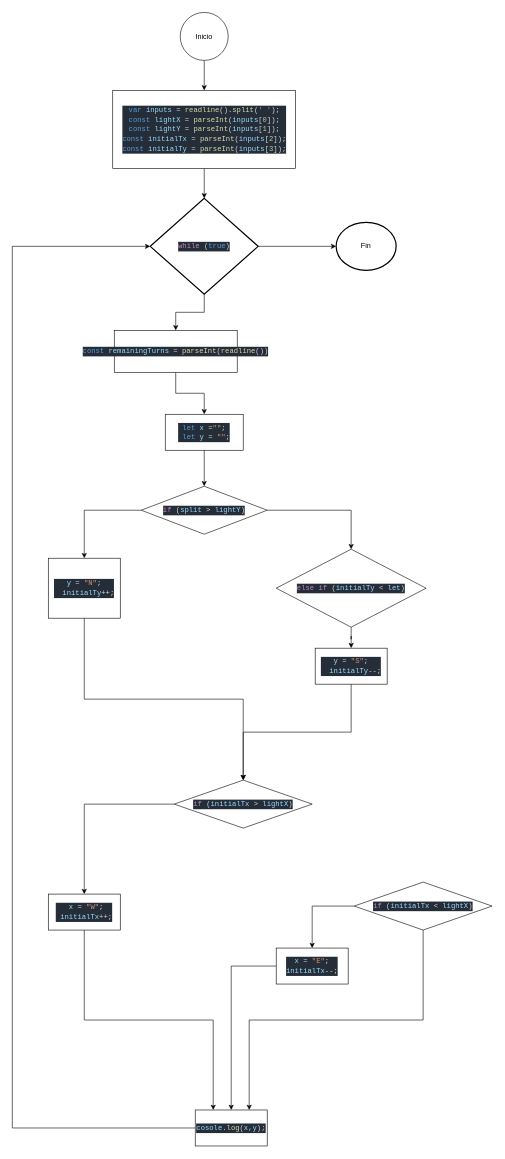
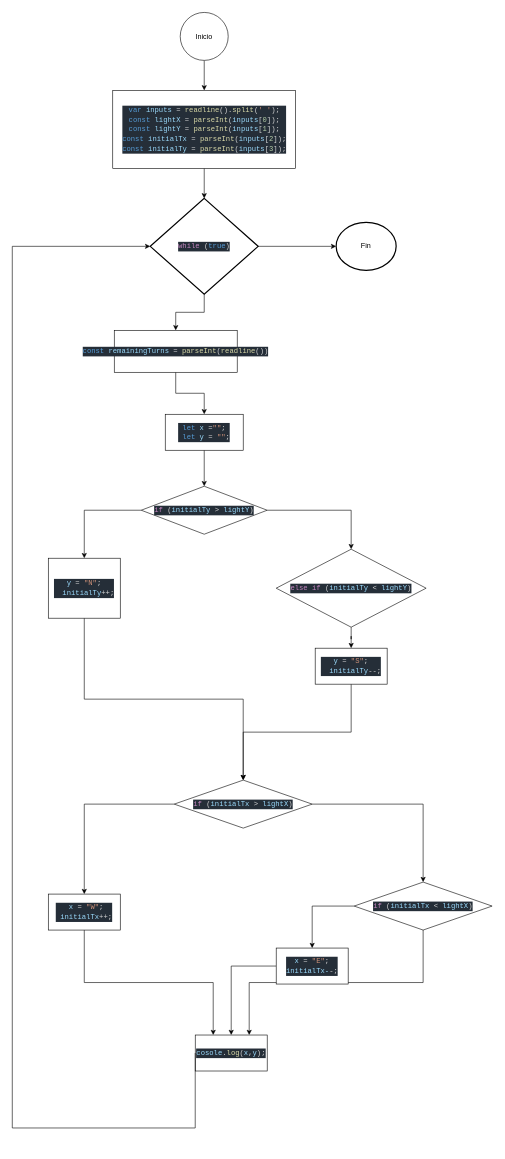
  <mxCell id="0" />
  <mxCell id="1" parent="0" />
  <mxCell id="2" value="" style="edgeStyle=orthogonalEdgeStyle;rounded=0;orthogonalLoop=1;jettySize=auto;html=1;" edge="1" parent="1" source="3" target="5"><mxGeometry relative="1" as="geometry" /></mxCell>
  <mxCell id="3" value="Inicio" style="ellipse;whiteSpace=wrap;html=1;aspect=fixed;" vertex="1" parent="1"><mxGeometry x="300" y="20" width="80" height="80" as="geometry" /></mxCell>
  <mxCell id="4" value="" style="edgeStyle=orthogonalEdgeStyle;rounded=0;orthogonalLoop=1;jettySize=auto;html=1;" edge="1" parent="1" source="5" target="8"><mxGeometry relative="1" as="geometry" /></mxCell>
  <mxCell id="5" value="&lt;br&gt;&lt;div style=&quot;color: #d4d4d4;background-color: #252e38;font-family: Consolas, 'Courier New', monospace;font-weight: normal;font-size: 12px;line-height: 16px;white-space: pre;&quot;&gt;&lt;div&gt;&lt;span style=&quot;color: #569cd6;&quot;&gt;var&lt;/span&gt;&lt;span style=&quot;color: #d4d4d4;&quot;&gt; &lt;/span&gt;&lt;span style=&quot;color: #9cdcfe;&quot;&gt;inputs&lt;/span&gt;&lt;span style=&quot;color: #d4d4d4;&quot;&gt; = &lt;/span&gt;&lt;span style=&quot;color: #dcdcaa;&quot;&gt;readline&lt;/span&gt;&lt;span style=&quot;color: #d4d4d4;&quot;&gt;().&lt;/span&gt;&lt;span style=&quot;color: #dcdcaa;&quot;&gt;split&lt;/span&gt;&lt;span style=&quot;color: #d4d4d4;&quot;&gt;(&lt;/span&gt;&lt;span style=&quot;color: #ce9178;&quot;&gt;' '&lt;/span&gt;&lt;span style=&quot;color: #d4d4d4;&quot;&gt;);&lt;/span&gt;&lt;/div&gt;&lt;div&gt;&lt;span style=&quot;color: #569cd6;&quot;&gt;const&lt;/span&gt;&lt;span style=&quot;color: #d4d4d4;&quot;&gt; &lt;/span&gt;&lt;span style=&quot;color: #9cdcfe;&quot;&gt;lightX&lt;/span&gt;&lt;span style=&quot;color: #d4d4d4;&quot;&gt; = &lt;/span&gt;&lt;span style=&quot;color: #dcdcaa;&quot;&gt;parseInt&lt;/span&gt;&lt;span style=&quot;color: #d4d4d4;&quot;&gt;(&lt;/span&gt;&lt;span style=&quot;color: #9cdcfe;&quot;&gt;inputs&lt;/span&gt;&lt;span style=&quot;color: #d4d4d4;&quot;&gt;[&lt;/span&gt;&lt;span style=&quot;color: #b5cea8;&quot;&gt;0&lt;/span&gt;&lt;span style=&quot;color: #d4d4d4;&quot;&gt;]);&lt;/span&gt;&lt;/div&gt;&lt;div&gt;&lt;span style=&quot;color: #569cd6;&quot;&gt;const&lt;/span&gt;&lt;span style=&quot;color: #d4d4d4;&quot;&gt; &lt;/span&gt;&lt;span style=&quot;color: #9cdcfe;&quot;&gt;lightY&lt;/span&gt;&lt;span style=&quot;color: #d4d4d4;&quot;&gt; = &lt;/span&gt;&lt;span style=&quot;color: #dcdcaa;&quot;&gt;parseInt&lt;/span&gt;&lt;span style=&quot;color: #d4d4d4;&quot;&gt;(&lt;/span&gt;&lt;span style=&quot;color: #9cdcfe;&quot;&gt;inputs&lt;/span&gt;&lt;span style=&quot;color: #d4d4d4;&quot;&gt;[&lt;/span&gt;&lt;span style=&quot;color: #b5cea8;&quot;&gt;1&lt;/span&gt;&lt;span style=&quot;color: #d4d4d4;&quot;&gt;]);&lt;/span&gt;&lt;/div&gt;&lt;div&gt;&lt;span style=&quot;color: #569cd6;&quot;&gt;const&lt;/span&gt;&lt;span style=&quot;color: #d4d4d4;&quot;&gt; &lt;/span&gt;&lt;span style=&quot;color: #9cdcfe;&quot;&gt;initialTx&lt;/span&gt;&lt;span style=&quot;color: #d4d4d4;&quot;&gt; = &lt;/span&gt;&lt;span style=&quot;color: #dcdcaa;&quot;&gt;parseInt&lt;/span&gt;&lt;span style=&quot;color: #d4d4d4;&quot;&gt;(&lt;/span&gt;&lt;span style=&quot;color: #9cdcfe;&quot;&gt;inputs&lt;/span&gt;&lt;span style=&quot;color: #d4d4d4;&quot;&gt;[&lt;/span&gt;&lt;span style=&quot;color: #b5cea8;&quot;&gt;2&lt;/span&gt;&lt;span style=&quot;color: #d4d4d4;&quot;&gt;]);&lt;/span&gt;&lt;/div&gt;&lt;div&gt;&lt;span style=&quot;color: #569cd6;&quot;&gt;const&lt;/span&gt;&lt;span style=&quot;color: #d4d4d4;&quot;&gt; &lt;/span&gt;&lt;span style=&quot;color: #9cdcfe;&quot;&gt;initialTy&lt;/span&gt;&lt;span style=&quot;color: #d4d4d4;&quot;&gt; = &lt;/span&gt;&lt;span style=&quot;color: #dcdcaa;&quot;&gt;parseInt&lt;/span&gt;&lt;span style=&quot;color: #d4d4d4;&quot;&gt;(&lt;/span&gt;&lt;span style=&quot;color: #9cdcfe;&quot;&gt;inputs&lt;/span&gt;&lt;span style=&quot;color: #d4d4d4;&quot;&gt;[&lt;/span&gt;&lt;span style=&quot;color: #b5cea8;&quot;&gt;3&lt;/span&gt;&lt;span style=&quot;color: #d4d4d4;&quot;&gt;]);&lt;/span&gt;&lt;/div&gt;&lt;/div&gt;&lt;div&gt;&lt;br/&gt;&lt;/div&gt;" style="rounded=0;whiteSpace=wrap;html=1;" vertex="1" parent="1"><mxGeometry x="187.5" y="150" width="305" height="130" as="geometry" /></mxCell>
  <mxCell id="6" value="" style="edgeStyle=orthogonalEdgeStyle;rounded=0;orthogonalLoop=1;jettySize=auto;html=1;" edge="1" parent="1" source="8" target="10"><mxGeometry relative="1" as="geometry" /></mxCell>
  <mxCell id="7" value="" style="edgeStyle=orthogonalEdgeStyle;rounded=0;orthogonalLoop=1;jettySize=auto;html=1;" edge="1" parent="1" source="8" target="34"><mxGeometry relative="1" as="geometry" /></mxCell>
  <mxCell id="8" value="&lt;div style=&quot;color: rgb(212, 212, 212); background-color: rgb(37, 46, 56); font-family: Consolas, &amp;quot;Courier New&amp;quot;, monospace; line-height: 16px; white-space: pre;&quot;&gt;&lt;span style=&quot;color: #c586c0;&quot;&gt;while&lt;/span&gt; (&lt;span style=&quot;color: #569cd6;&quot;&gt;true&lt;/span&gt;)&lt;/div&gt;" style="strokeWidth=2;html=1;shape=mxgraph.flowchart.decision;whiteSpace=wrap;" vertex="1" parent="1"><mxGeometry x="250" y="330" width="180" height="160" as="geometry" /></mxCell>
  <mxCell id="9" value="" style="edgeStyle=orthogonalEdgeStyle;rounded=0;orthogonalLoop=1;jettySize=auto;html=1;" edge="1" parent="1" source="10" target="12"><mxGeometry relative="1" as="geometry" /></mxCell>
  <mxCell id="10" value="&lt;div style=&quot;color: #d4d4d4;background-color: #252e38;font-family: Consolas, 'Courier New', monospace;font-weight: normal;font-size: 12px;line-height: 16px;white-space: pre;&quot;&gt;&lt;div&gt;&lt;span style=&quot;color: #569cd6;&quot;&gt;const&lt;/span&gt;&lt;span style=&quot;color: #d4d4d4;&quot;&gt; &lt;/span&gt;&lt;span style=&quot;color: #9cdcfe;&quot;&gt;remainingTurns&lt;/span&gt;&lt;span style=&quot;color: #d4d4d4;&quot;&gt; = &lt;/span&gt;&lt;span style=&quot;color: #dcdcaa;&quot;&gt;parseInt&lt;/span&gt;&lt;span style=&quot;color: #d4d4d4;&quot;&gt;(&lt;/span&gt;&lt;span style=&quot;color: #dcdcaa;&quot;&gt;readline&lt;/span&gt;&lt;span style=&quot;color: #d4d4d4;&quot;&gt;())&lt;/span&gt;&lt;/div&gt;&lt;/div&gt;" style="rounded=0;whiteSpace=wrap;html=1;" vertex="1" parent="1"><mxGeometry x="190" y="550" width="205" height="70" as="geometry" /></mxCell>
  <mxCell id="11" value="" style="edgeStyle=orthogonalEdgeStyle;rounded=0;orthogonalLoop=1;jettySize=auto;html=1;" edge="1" parent="1" source="12" target="15"><mxGeometry relative="1" as="geometry" /></mxCell>
  <mxCell id="12" value="&lt;div style=&quot;color: rgb(212, 212, 212); background-color: rgb(37, 46, 56); font-family: Consolas, &amp;quot;Courier New&amp;quot;, monospace; line-height: 16px; white-space: pre;&quot;&gt;&lt;div&gt;&lt;span style=&quot;color: #569cd6;&quot;&gt;let&lt;/span&gt; &lt;span style=&quot;color: #9cdcfe;&quot;&gt;x&lt;/span&gt; =&lt;span style=&quot;color: #ce9178;&quot;&gt;&quot;&quot;&lt;/span&gt;;&lt;/div&gt;&lt;div&gt;&amp;nbsp;&lt;span style=&quot;color: #569cd6;&quot;&gt;let&lt;/span&gt; &lt;span style=&quot;color: #9cdcfe;&quot;&gt;y&lt;/span&gt; = &lt;span style=&quot;color: #ce9178;&quot;&gt;&quot;&quot;&lt;/span&gt;;&lt;/div&gt;&lt;/div&gt;" style="rounded=0;whiteSpace=wrap;html=1;" vertex="1" parent="1"><mxGeometry x="275" y="690" width="130" height="60" as="geometry" /></mxCell>
  <mxCell id="13" value="" style="edgeStyle=orthogonalEdgeStyle;rounded=0;orthogonalLoop=1;jettySize=auto;html=1;" edge="1" parent="1" source="15" target="17"><mxGeometry relative="1" as="geometry" /></mxCell>
  <mxCell id="14" value="" style="edgeStyle=orthogonalEdgeStyle;rounded=0;orthogonalLoop=1;jettySize=auto;html=1;" edge="1" parent="1" source="15" target="19"><mxGeometry relative="1" as="geometry" /></mxCell>
- <mxCell id="15" value="&lt;div style=&quot;color: rgb(212, 212, 212); background-color: rgb(37, 46, 56); font-family: Consolas, &amp;quot;Courier New&amp;quot;, monospace; line-height: 16px; white-space: pre;&quot;&gt;&lt;span style=&quot;color: #c586c0;&quot;&gt;if&lt;/span&gt; (&lt;span style=&quot;color: #9cdcfe;&quot;&gt;split&lt;/span&gt; &amp;gt; &lt;span style=&quot;color: #9cdcfe;&quot;&gt;lightY&lt;/span&gt;)&lt;/div&gt;" style="rhombus;whiteSpace=wrap;html=1;" vertex="1" parent="1"><mxGeometry x="235" y="810" width="210" height="80" as="geometry" /></mxCell>
+ <mxCell id="15" value="&lt;div style=&quot;color: rgb(212, 212, 212); background-color: rgb(37, 46, 56); font-family: Consolas, &amp;quot;Courier New&amp;quot;, monospace; line-height: 16px; white-space: pre;&quot;&gt;&lt;span style=&quot;color: #c586c0;&quot;&gt;if&lt;/span&gt; (&lt;span style=&quot;color: #9cdcfe;&quot;&gt;initialTy&lt;/span&gt; &amp;gt; &lt;span style=&quot;color: #9cdcfe;&quot;&gt;lightY&lt;/span&gt;)&lt;/div&gt;" style="rhombus;whiteSpace=wrap;html=1;" vertex="1" parent="1"><mxGeometry x="235" y="810" width="210" height="80" as="geometry" /></mxCell>
  <mxCell id="16" style="edgeStyle=orthogonalEdgeStyle;rounded=0;orthogonalLoop=1;jettySize=auto;html=1;exitX=0.5;exitY=1;exitDx=0;exitDy=0;entryX=0.5;entryY=0;entryDx=0;entryDy=0;" edge="1" parent="1" source="17" target="24"><mxGeometry relative="1" as="geometry" /></mxCell>
  <mxCell id="17" value="&lt;div style=&quot;color: rgb(212, 212, 212); background-color: rgb(37, 46, 56); font-family: Consolas, &amp;quot;Courier New&amp;quot;, monospace; line-height: 16px; white-space: pre;&quot;&gt;&lt;div&gt;&lt;span style=&quot;color: #9cdcfe;&quot;&gt;y&lt;/span&gt; = &lt;span style=&quot;color: #ce9178;&quot;&gt;&quot;N&quot;&lt;/span&gt;;&lt;/div&gt;&lt;div&gt;&amp;nbsp; &lt;span style=&quot;color: #9cdcfe;&quot;&gt;initialTy&lt;/span&gt;++;&lt;/div&gt;&lt;/div&gt;" style="whiteSpace=wrap;html=1;" vertex="1" parent="1"><mxGeometry x="80" y="930" width="120" height="100" as="geometry" /></mxCell>
  <mxCell id="18" value="" style="edgeStyle=orthogonalEdgeStyle;rounded=0;orthogonalLoop=1;jettySize=auto;html=1;" edge="1" parent="1" source="19" target="21"><mxGeometry relative="1" as="geometry" /></mxCell>
- <mxCell id="19" value="&lt;div style=&quot;color: #d4d4d4;background-color: #252e38;font-family: Consolas, 'Courier New', monospace;font-weight: normal;font-size: 12px;line-height: 16px;white-space: pre;&quot;&gt;&lt;div&gt;&lt;span style=&quot;color: #c586c0;&quot;&gt;else&lt;/span&gt;&lt;span style=&quot;color: #d4d4d4;&quot;&gt; &lt;/span&gt;&lt;span style=&quot;color: #c586c0;&quot;&gt;if&lt;/span&gt;&lt;span style=&quot;color: #d4d4d4;&quot;&gt; (&lt;/span&gt;&lt;span style=&quot;color: #9cdcfe;&quot;&gt;initialTy&lt;/span&gt;&lt;span style=&quot;color: #d4d4d4;&quot;&gt; &amp;lt; &lt;/span&gt;&lt;span style=&quot;color: #9cdcfe;&quot;&gt;let&lt;/span&gt;&lt;span style=&quot;color: #d4d4d4;&quot;&gt;)&lt;/span&gt;&lt;/div&gt;&lt;/div&gt;" style="rhombus;whiteSpace=wrap;html=1;" vertex="1" parent="1"><mxGeometry x="460" y="915" width="250" height="130" as="geometry" /></mxCell>
+ <mxCell id="19" value="&lt;div style=&quot;color: #d4d4d4;background-color: #252e38;font-family: Consolas, 'Courier New', monospace;font-weight: normal;font-size: 12px;line-height: 16px;white-space: pre;&quot;&gt;&lt;div&gt;&lt;span style=&quot;color: #c586c0;&quot;&gt;else&lt;/span&gt;&lt;span style=&quot;color: #d4d4d4;&quot;&gt; &lt;/span&gt;&lt;span style=&quot;color: #c586c0;&quot;&gt;if&lt;/span&gt;&lt;span style=&quot;color: #d4d4d4;&quot;&gt; (&lt;/span&gt;&lt;span style=&quot;color: #9cdcfe;&quot;&gt;initialTy&lt;/span&gt;&lt;span style=&quot;color: #d4d4d4;&quot;&gt; &amp;lt; &lt;/span&gt;&lt;span style=&quot;color: #9cdcfe;&quot;&gt;lightY&lt;/span&gt;&lt;span style=&quot;color: #d4d4d4;&quot;&gt;)&lt;/span&gt;&lt;/div&gt;&lt;/div&gt;" style="rhombus;whiteSpace=wrap;html=1;" vertex="1" parent="1"><mxGeometry x="460" y="915" width="250" height="130" as="geometry" /></mxCell>
  <mxCell id="20" style="edgeStyle=orthogonalEdgeStyle;rounded=0;orthogonalLoop=1;jettySize=auto;html=1;exitX=0.5;exitY=1;exitDx=0;exitDy=0;entryX=0.5;entryY=0;entryDx=0;entryDy=0;" edge="1" parent="1" source="21" target="24"><mxGeometry relative="1" as="geometry"><mxPoint x="500" y="1280" as="targetPoint" /></mxGeometry></mxCell>
  <mxCell id="21" value="&lt;div style=&quot;color: rgb(212, 212, 212); background-color: rgb(37, 46, 56); font-family: Consolas, &amp;quot;Courier New&amp;quot;, monospace; line-height: 16px; white-space: pre;&quot;&gt;&lt;div&gt;&lt;span style=&quot;color: #9cdcfe;&quot;&gt;y&lt;/span&gt; = &lt;span style=&quot;color: #ce9178;&quot;&gt;&quot;S&quot;&lt;/span&gt;;&lt;/div&gt;&lt;div&gt;&amp;nbsp; &lt;span style=&quot;color: #9cdcfe;&quot;&gt;initialTy&lt;/span&gt;--;&lt;/div&gt;&lt;/div&gt;" style="whiteSpace=wrap;html=1;" vertex="1" parent="1"><mxGeometry x="525" y="1080" width="120" height="60" as="geometry" /></mxCell>
  <mxCell id="22" value="" style="edgeStyle=orthogonalEdgeStyle;rounded=0;orthogonalLoop=1;jettySize=auto;html=1;" edge="1" parent="1" source="24" target="26"><mxGeometry relative="1" as="geometry" /></mxCell>
+ <mxCell id="23" value="" style="edgeStyle=orthogonalEdgeStyle;rounded=0;orthogonalLoop=1;jettySize=auto;html=1;" edge="1" parent="1" source="24" target="29"><mxGeometry relative="1" as="geometry" /></mxCell>
  <mxCell id="24" value="&lt;div style=&quot;color: rgb(212, 212, 212); background-color: rgb(37, 46, 56); font-family: Consolas, &amp;quot;Courier New&amp;quot;, monospace; line-height: 16px; white-space: pre;&quot;&gt;&lt;span style=&quot;color: #c586c0;&quot;&gt;if&lt;/span&gt; (&lt;span style=&quot;color: #9cdcfe;&quot;&gt;initialTx&lt;/span&gt; &amp;gt; &lt;span style=&quot;color: #9cdcfe;&quot;&gt;lightX&lt;/span&gt;)&lt;/div&gt;" style="rhombus;whiteSpace=wrap;html=1;" vertex="1" parent="1"><mxGeometry x="290" y="1300" width="230" height="80" as="geometry" /></mxCell>
  <mxCell id="25" style="edgeStyle=orthogonalEdgeStyle;rounded=0;orthogonalLoop=1;jettySize=auto;html=1;exitX=0.5;exitY=1;exitDx=0;exitDy=0;entryX=0.25;entryY=0;entryDx=0;entryDy=0;" edge="1" parent="1" source="26" target="32"><mxGeometry relative="1" as="geometry" /></mxCell>
  <mxCell id="26" value="&lt;div style=&quot;color: rgb(212, 212, 212); background-color: rgb(37, 46, 56); font-family: Consolas, &amp;quot;Courier New&amp;quot;, monospace; line-height: 16px; white-space: pre;&quot;&gt;&lt;div&gt;&amp;nbsp;&lt;span style=&quot;color: #9cdcfe;&quot;&gt;x&lt;/span&gt; = &lt;span style=&quot;color: #ce9178;&quot;&gt;&quot;W&quot;&lt;/span&gt;;&lt;/div&gt;&lt;div&gt;&amp;nbsp;&lt;span style=&quot;color: #9cdcfe;&quot;&gt;initialTx&lt;/span&gt;++;&lt;/div&gt;&lt;/div&gt;" style="whiteSpace=wrap;html=1;" vertex="1" parent="1"><mxGeometry x="80" y="1490" width="120" height="60" as="geometry" /></mxCell>
  <mxCell id="27" value="" style="edgeStyle=orthogonalEdgeStyle;rounded=0;orthogonalLoop=1;jettySize=auto;html=1;" edge="1" parent="1" source="29" target="31"><mxGeometry relative="1" as="geometry" /></mxCell>
  <mxCell id="28" style="edgeStyle=orthogonalEdgeStyle;rounded=0;orthogonalLoop=1;jettySize=auto;html=1;exitX=0.5;exitY=1;exitDx=0;exitDy=0;entryX=0.75;entryY=0;entryDx=0;entryDy=0;" edge="1" parent="1" source="29" target="32"><mxGeometry relative="1" as="geometry" /></mxCell>
  <mxCell id="29" value="&lt;div style=&quot;color: rgb(212, 212, 212); background-color: rgb(37, 46, 56); font-family: Consolas, &amp;quot;Courier New&amp;quot;, monospace; line-height: 16px; white-space: pre;&quot;&gt;&lt;span style=&quot;color: #c586c0;&quot;&gt;if&lt;/span&gt; (&lt;span style=&quot;color: #9cdcfe;&quot;&gt;initialTx&lt;/span&gt; &amp;lt; &lt;span style=&quot;color: #9cdcfe;&quot;&gt;lightX&lt;/span&gt;)&lt;/div&gt;" style="rhombus;whiteSpace=wrap;html=1;" vertex="1" parent="1"><mxGeometry x="590" y="1470" width="230" height="80" as="geometry" /></mxCell>
  <mxCell id="30" value="" style="edgeStyle=orthogonalEdgeStyle;rounded=0;orthogonalLoop=1;jettySize=auto;html=1;" edge="1" parent="1" source="31" target="32"><mxGeometry relative="1" as="geometry" /></mxCell>
  <mxCell id="31" value="&lt;div style=&quot;color: rgb(212, 212, 212); background-color: rgb(37, 46, 56); font-family: Consolas, &amp;quot;Courier New&amp;quot;, monospace; line-height: 16px; white-space: pre;&quot;&gt;&lt;div&gt;&lt;span style=&quot;color: #9cdcfe;&quot;&gt;x&lt;/span&gt; = &lt;span style=&quot;color: #ce9178;&quot;&gt;&quot;E&quot;&lt;/span&gt;;&lt;/div&gt;&lt;div&gt;&lt;span style=&quot;color: #9cdcfe;&quot;&gt;initialTx-&lt;/span&gt;-;&lt;/div&gt;&lt;/div&gt;" style="whiteSpace=wrap;html=1;" vertex="1" parent="1"><mxGeometry x="460" y="1580" width="120" height="60" as="geometry" /></mxCell>
- <mxCell id="32" value="&lt;div style=&quot;color: rgb(212, 212, 212); background-color: rgb(37, 46, 56); font-family: Consolas, &amp;quot;Courier New&amp;quot;, monospace; line-height: 16px; white-space: pre;&quot;&gt;&lt;span style=&quot;color: #9cdcfe;&quot;&gt;cosole&lt;/span&gt;.&lt;span style=&quot;color: #dcdcaa;&quot;&gt;log&lt;/span&gt;(&lt;span style=&quot;color: #9cdcfe;&quot;&gt;x&lt;/span&gt;,&lt;span style=&quot;color: #9cdcfe;&quot;&gt;y&lt;/span&gt;);&lt;/div&gt;" style="whiteSpace=wrap;html=1;" vertex="1" parent="1"><mxGeometry x="325" y="1850" width="120" height="60" as="geometry" /></mxCell>
+ <mxCell id="32" value="&lt;div style=&quot;color: rgb(212, 212, 212); background-color: rgb(37, 46, 56); font-family: Consolas, &amp;quot;Courier New&amp;quot;, monospace; line-height: 16px; white-space: pre;&quot;&gt;&lt;span style=&quot;color: #9cdcfe;&quot;&gt;cosole&lt;/span&gt;.&lt;span style=&quot;color: #dcdcaa;&quot;&gt;log&lt;/span&gt;(&lt;span style=&quot;color: #9cdcfe;&quot;&gt;x&lt;/span&gt;,&lt;span style=&quot;color: #9cdcfe;&quot;&gt;y&lt;/span&gt;);&lt;/div&gt;" style="whiteSpace=wrap;html=1;" vertex="1" parent="1"><mxGeometry x="325" y="1725" width="120" height="60" as="geometry" /></mxCell>
  <mxCell id="33" style="edgeStyle=orthogonalEdgeStyle;rounded=0;orthogonalLoop=1;jettySize=auto;html=1;exitX=0;exitY=0.5;exitDx=0;exitDy=0;entryX=0;entryY=0.5;entryDx=0;entryDy=0;entryPerimeter=0;" edge="1" parent="1" source="32" target="8"><mxGeometry relative="1" as="geometry"><Array as="points"><mxPoint x="20" y="1880" /><mxPoint x="20" y="410" /></Array></mxGeometry></mxCell>
  <mxCell id="34" value="Fin" style="ellipse;whiteSpace=wrap;html=1;strokeWidth=2;" vertex="1" parent="1"><mxGeometry x="560" y="370" width="100" height="80" as="geometry" /></mxCell>
